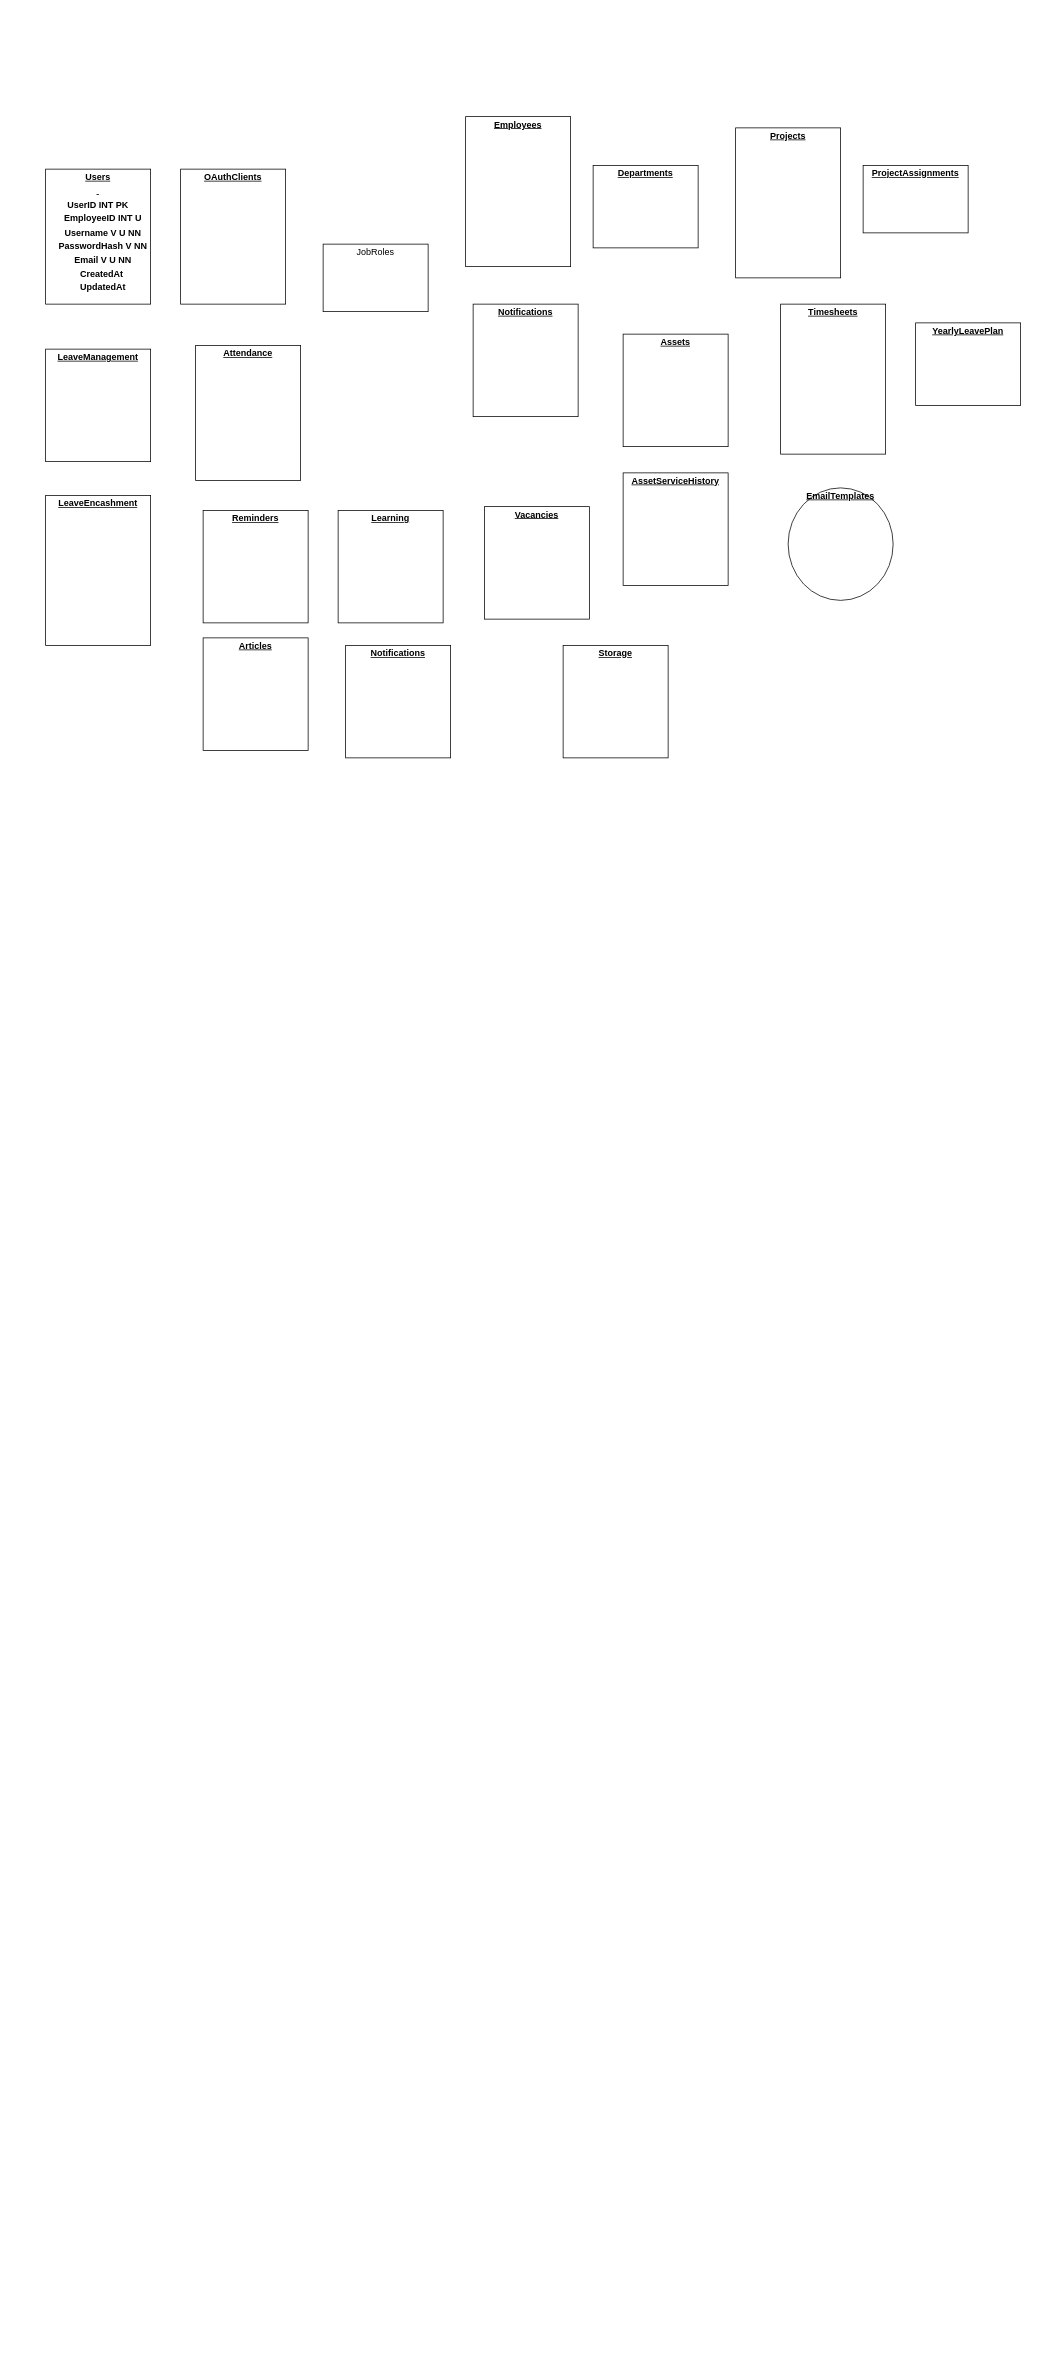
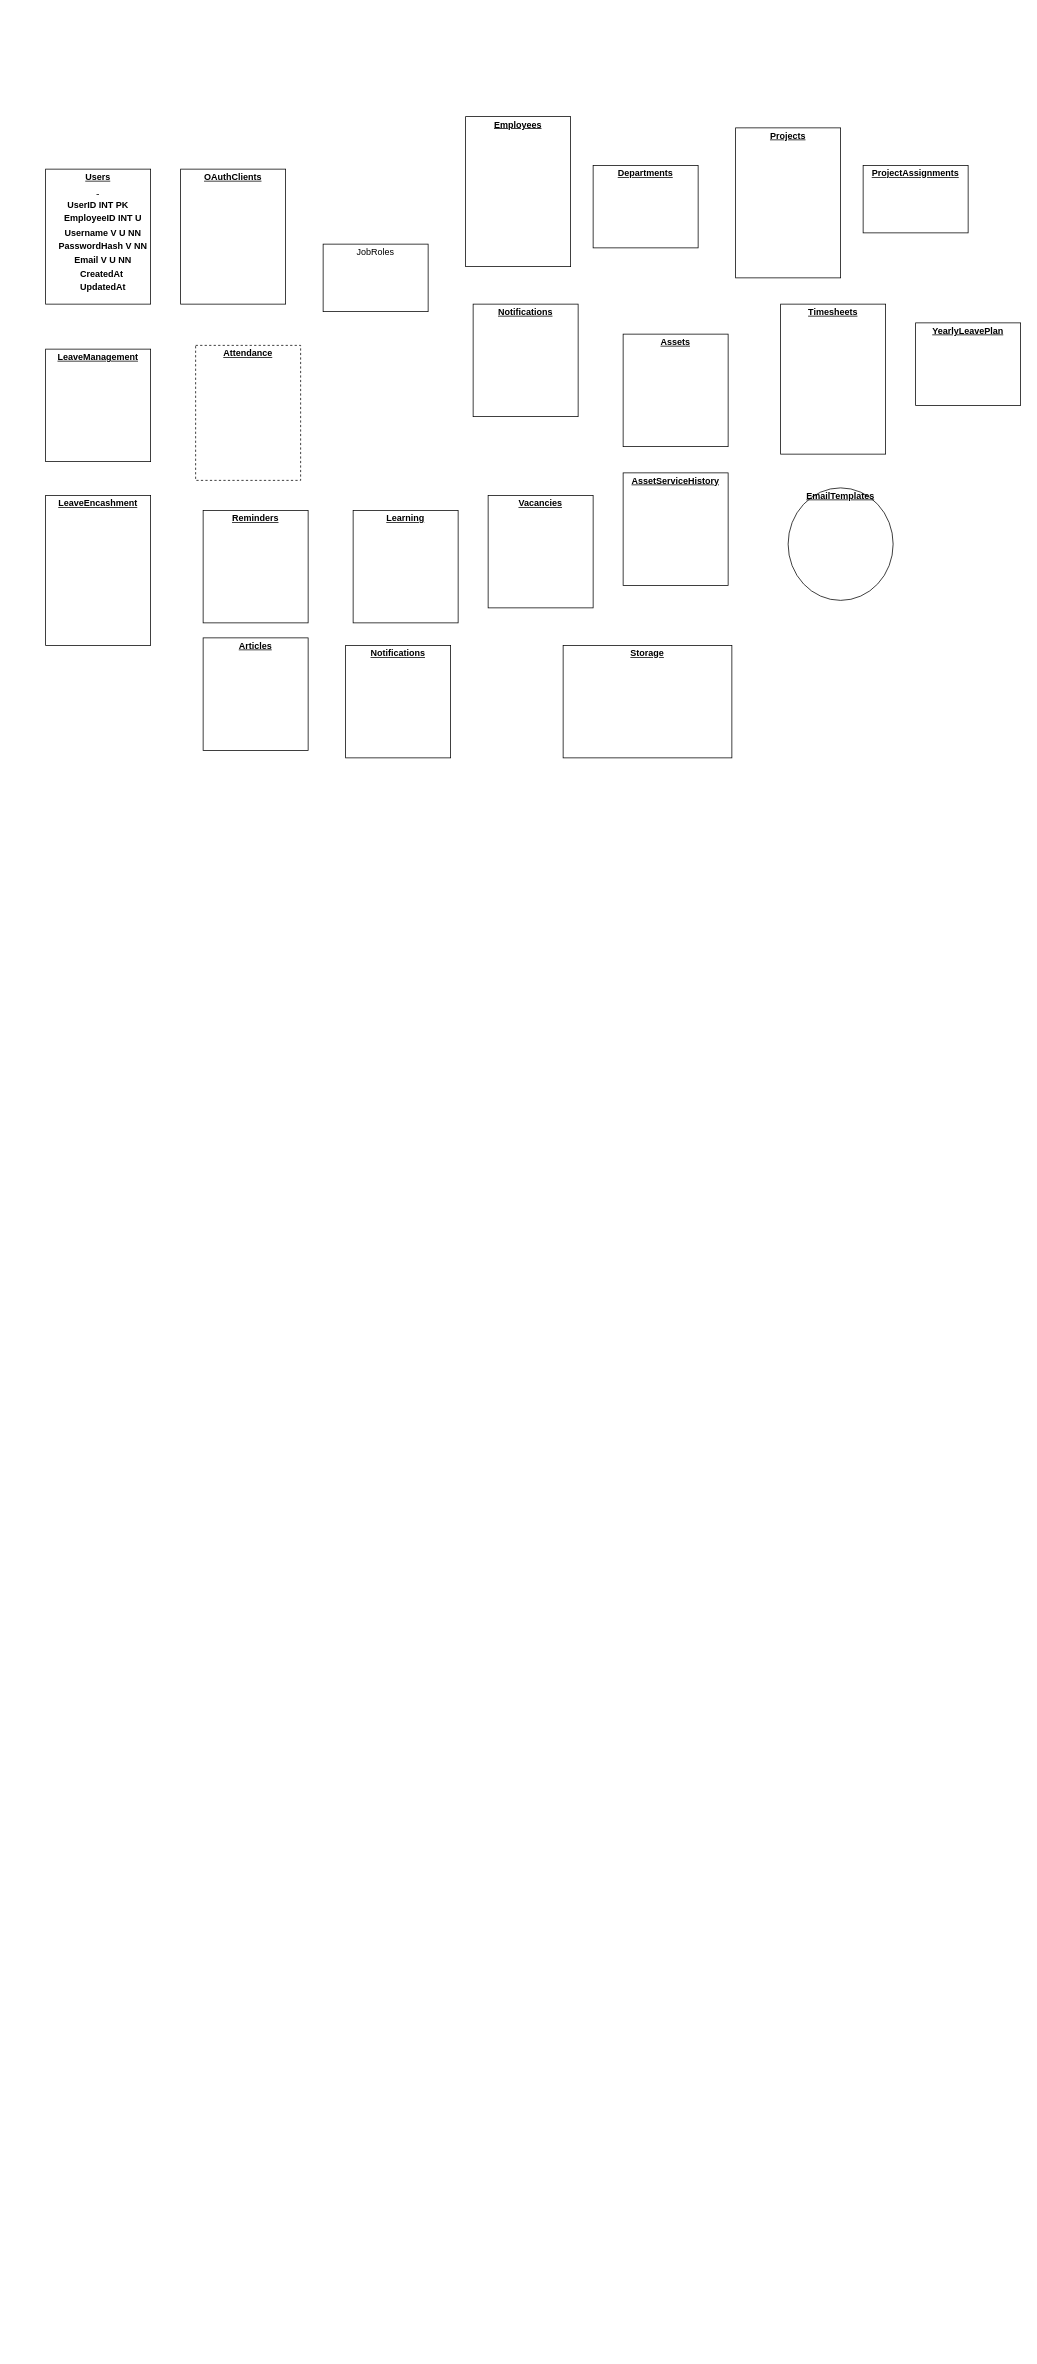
  <mxCell id="0" />
  <mxCell id="1" parent="0" />
  <mxCell id="2" value="&lt;p style=&quot;margin: 4px 0px 0px; text-align: center;&quot;&gt;&lt;b&gt;&lt;u&gt;Users&lt;/u&gt;&lt;/b&gt;&lt;br&gt;&lt;/p&gt;&lt;p style=&quot;margin: 4px 0px 0px; text-align: center;&quot;&gt;&lt;b&gt;&lt;u&gt;&amp;nbsp;&lt;/u&gt;&lt;/b&gt;&lt;/p&gt;&lt;p style=&quot;margin: 4px 0px 0px; text-align: center;&quot;&gt;&lt;b&gt;UserID INT PK&lt;/b&gt;&lt;/p&gt;&lt;p style=&quot;margin: 4px 0px 0px; text-align: center;&quot;&gt;&lt;b&gt;&amp;nbsp; &amp;nbsp; EmployeeID INT U&lt;/b&gt;&lt;/p&gt;&lt;p style=&quot;margin: 4px 0px 0px; text-align: center;&quot;&gt;&lt;b&gt;&amp;nbsp; &amp;nbsp; Username V U NN&lt;/b&gt;&lt;/p&gt;&lt;p style=&quot;margin: 4px 0px 0px; text-align: center;&quot;&gt;&lt;b&gt;&amp;nbsp; &amp;nbsp; PasswordHash V NN&lt;/b&gt;&lt;/p&gt;&lt;p style=&quot;margin: 4px 0px 0px; text-align: center;&quot;&gt;&lt;b&gt;&amp;nbsp; &amp;nbsp; Email V U NN&lt;/b&gt;&lt;/p&gt;&lt;p style=&quot;margin: 4px 0px 0px; text-align: center;&quot;&gt;&lt;b&gt;&amp;nbsp; &amp;nbsp; CreatedAt&amp;nbsp;&lt;/b&gt;&lt;/p&gt;&lt;p style=&quot;margin: 4px 0px 0px; text-align: center;&quot;&gt;&lt;/p&gt;&lt;p style=&quot;margin: 4px 0px 0px; text-align: center;&quot;&gt;&lt;b&gt;&amp;nbsp; &amp;nbsp; UpdatedAt&lt;/b&gt;&lt;/p&gt;" style="verticalAlign=top;align=left;overflow=fill;fontSize=12;fontFamily=Helvetica;html=1;rounded=0;shadow=0;comic=0;labelBackgroundColor=none;strokeWidth=1" parent="1" vertex="1"><mxGeometry x="60" y="225" width="140" height="180" as="geometry" /></mxCell>
  <mxCell id="3" value="&lt;p style=&quot;margin: 4px 0px 0px; text-align: center;&quot;&gt;&lt;b&gt;&lt;u&gt;LeaveManagement&lt;/u&gt;&lt;/b&gt;&lt;br&gt;&lt;/p&gt;" style="verticalAlign=top;align=left;overflow=fill;fontSize=12;fontFamily=Helvetica;html=1;rounded=0;shadow=0;comic=0;labelBackgroundColor=none;strokeWidth=1" parent="1" vertex="1"><mxGeometry x="60" y="465" width="140" height="150" as="geometry" /></mxCell>
  <mxCell id="4" value="&lt;p style=&quot;margin: 4px 0px 0px; text-align: center;&quot;&gt;&lt;b&gt;&lt;u&gt;OAuthClients&lt;/u&gt;&lt;/b&gt;&lt;br&gt;&lt;/p&gt;" style="verticalAlign=top;align=left;overflow=fill;fontSize=12;fontFamily=Helvetica;html=1;rounded=0;shadow=0;comic=0;labelBackgroundColor=none;strokeWidth=1" parent="1" vertex="1"><mxGeometry x="240" y="225" width="140" height="180" as="geometry" /></mxCell>
  <mxCell id="5" value="&lt;p style=&quot;margin: 4px 0px 0px; text-align: center;&quot;&gt;&lt;b&gt;&lt;u&gt;LeaveEncashment&lt;/u&gt;&lt;/b&gt;&lt;br&gt;&lt;/p&gt;" style="verticalAlign=top;align=left;overflow=fill;fontSize=12;fontFamily=Helvetica;html=1;rounded=0;shadow=0;comic=0;labelBackgroundColor=none;strokeWidth=1" parent="1" vertex="1"><mxGeometry x="60" y="660" width="140" height="200" as="geometry" /></mxCell>
  <mxCell id="6" value="&lt;p style=&quot;margin: 4px 0px 0px; text-align: center;&quot;&gt;JobRoles&lt;br&gt;&lt;/p&gt;" style="verticalAlign=top;align=left;overflow=fill;fontSize=12;fontFamily=Helvetica;html=1;rounded=0;shadow=0;comic=0;labelBackgroundColor=none;strokeWidth=1" parent="1" vertex="1"><mxGeometry x="430" y="325" width="140" height="90" as="geometry" /></mxCell>
- <mxCell id="7" value="&lt;p style=&quot;margin: 4px 0px 0px; text-align: center;&quot;&gt;&lt;b&gt;&lt;u&gt;Attendance&lt;/u&gt;&lt;/b&gt;&lt;br&gt;&lt;/p&gt;" style="verticalAlign=top;align=left;overflow=fill;fontSize=12;fontFamily=Helvetica;html=1;rounded=0;shadow=0;comic=0;labelBackgroundColor=none;strokeWidth=1" parent="1" vertex="1"><mxGeometry x="260" y="460" width="140" height="180" as="geometry" /></mxCell>
+ <mxCell id="7" value="&lt;p style=&quot;margin: 4px 0px 0px; text-align: center;&quot;&gt;&lt;b&gt;&lt;u&gt;Attendance&lt;/u&gt;&lt;/b&gt;&lt;br&gt;&lt;/p&gt;" style="verticalAlign=top;align=left;overflow=fill;fontSize=12;fontFamily=Helvetica;html=1;rounded=0;shadow=0;comic=0;labelBackgroundColor=none;strokeWidth=1;dashed=1;" parent="1" vertex="1"><mxGeometry x="260" y="460" width="140" height="180" as="geometry" /></mxCell>
  <mxCell id="8" value="&lt;p style=&quot;margin: 4px 0px 0px; text-align: center;&quot;&gt;&lt;b&gt;&lt;u&gt;Employees&lt;/u&gt;&lt;/b&gt;&lt;br&gt;&lt;/p&gt;" style="verticalAlign=top;align=left;overflow=fill;fontSize=12;fontFamily=Helvetica;html=1;rounded=0;shadow=0;comic=0;labelBackgroundColor=none;strokeWidth=1" parent="1" vertex="1"><mxGeometry x="620" y="155" width="140" height="200" as="geometry" /></mxCell>
  <mxCell id="9" value="&lt;p style=&quot;margin: 4px 0px 0px; text-align: center;&quot;&gt;&lt;b&gt;&lt;u&gt;Timesheets&lt;/u&gt;&lt;/b&gt;&lt;br&gt;&lt;/p&gt;" style="verticalAlign=top;align=left;overflow=fill;fontSize=12;fontFamily=Helvetica;html=1;rounded=0;shadow=0;comic=0;labelBackgroundColor=none;strokeWidth=1" parent="1" vertex="1"><mxGeometry x="1040" y="405" width="140" height="200" as="geometry" /></mxCell>
  <mxCell id="10" value="&lt;p style=&quot;margin: 4px 0px 0px; text-align: center;&quot;&gt;&lt;b&gt;&lt;u&gt;Notifications&lt;/u&gt;&lt;/b&gt;&lt;br&gt;&lt;/p&gt;" style="verticalAlign=top;align=left;overflow=fill;fontSize=12;fontFamily=Helvetica;html=1;rounded=0;shadow=0;comic=0;labelBackgroundColor=none;strokeWidth=1" parent="1" vertex="1"><mxGeometry x="630" y="405" width="140" height="150" as="geometry" /></mxCell>
  <mxCell id="11" value="&lt;p style=&quot;margin: 4px 0px 0px; text-align: center;&quot;&gt;&lt;b&gt;&lt;u&gt;Departments&lt;/u&gt;&lt;/b&gt;&lt;br&gt;&lt;/p&gt;" style="verticalAlign=top;align=left;overflow=fill;fontSize=12;fontFamily=Helvetica;html=1;rounded=0;shadow=0;comic=0;labelBackgroundColor=none;strokeWidth=1" parent="1" vertex="1"><mxGeometry x="790" y="220" width="140" height="110" as="geometry" /></mxCell>
  <mxCell id="12" value="&lt;p style=&quot;margin: 4px 0px 0px; text-align: center;&quot;&gt;&lt;b&gt;&lt;u&gt;ProjectAssignments&lt;/u&gt;&lt;/b&gt;&lt;br&gt;&lt;/p&gt;" style="verticalAlign=top;align=left;overflow=fill;fontSize=12;fontFamily=Helvetica;html=1;rounded=0;shadow=0;comic=0;labelBackgroundColor=none;strokeWidth=1" parent="1" vertex="1"><mxGeometry x="1150" y="220" width="140" height="90" as="geometry" /></mxCell>
  <mxCell id="13" value="&lt;p style=&quot;margin: 4px 0px 0px; text-align: center;&quot;&gt;&lt;b&gt;&lt;u&gt;YearlyLeavePlan&lt;/u&gt;&lt;/b&gt;&lt;br&gt;&lt;/p&gt;" style="verticalAlign=top;align=left;overflow=fill;fontSize=12;fontFamily=Helvetica;html=1;rounded=0;shadow=0;comic=0;labelBackgroundColor=none;strokeWidth=1" parent="1" vertex="1"><mxGeometry x="1220" y="430" width="140" height="110" as="geometry" /></mxCell>
  <mxCell id="14" value="&lt;p style=&quot;margin: 4px 0px 0px; text-align: center;&quot;&gt;&lt;b&gt;&lt;u&gt;Projects&lt;/u&gt;&lt;/b&gt;&lt;br&gt;&lt;/p&gt;" style="verticalAlign=top;align=left;overflow=fill;fontSize=12;fontFamily=Helvetica;html=1;rounded=0;shadow=0;comic=0;labelBackgroundColor=none;strokeWidth=1" parent="1" vertex="1"><mxGeometry x="980" y="170" width="140" height="200" as="geometry" /></mxCell>
  <mxCell id="15" value="&#10;  &#10;    &#10;      &#10;      &#10;      &#10;        &#10;      &#10;      &#10;        &#10;      &#10;      &#10;        &#10;      &#10;      &#10;        &#10;      &#10;      &#10;        &#10;      &#10;      &#10;        &#10;      &#10;      &#10;        &#10;      &#10;      &#10;        &#10;      &#10;      &#10;        &#10;      &#10;      &#10;        &#10;      &#10;      &#10;        &#10;      &#10;      &#10;        &#10;      &#10;      &#10;        &#10;      &#10;      &#10;        &#10;      &#10;      &#10;        &#10;      &#10;      &#10;        &#10;      &#10;      &#10;        &#10;      &#10;      &#10;        &#10;      &#10;      &#10;        &#10;      &#10;      &#10;        &#10;      &#10;      &#10;        &#10;&#10;&#10;&#10;&#10;&#10;&#10;&#10;&#10;&#10;&#10;&#10;&#10;&#10;&#10;&#10;&#10;&#10;&#10;&#10;&#10;&#10;&#10;&#10;&#10;&#10;&#10;&#10;&#10;&#10;&#10;&#10;&#10;&#10;&#10;&#10;&#10;&#10;&#10;&#10;&#10;&#10;&#10;&#10;&#10;&#10;&#10;&#10;&#10;&#10;&#10;&#10;&#10;&#10;&#10;&#10;&#10;&#10;&#10;&#10;&#10;&#10;&#10;        &#10;      &#10;      &#10;        &#10;      &#10;      &#10;        &#10;      &#10;      &#10;        &#10;      &#10;      &#10;        &#10;      &#10;      &#10;        &#10;      &#10;      &#10;        &#10;      &#10;      &#10;        &#10;      &#10;      &#10;        &#10;      &#10;      &#10;        &#10;      &#10;      &#10;        &#10;      &#10;      &#10;        &#10;      &#10;      &#10;        &#10;      &#10;      &#10;        &#10;      &#10;      &#10;        &#10;      &#10;      &#10;        &#10;      &#10;      &#10;        &#10;      &#10;      &#10;        &#10;      &#10;      &#10;        &#10;      &#10;      &#10;        &#10;      &#10;      &#10;        &#10;      &#10;      &#10;        &#10;      &#10;      &#10;        &#10;      &#10;      &#10;        &#10;      &#10;      &#10;        &#10;      &#10;      &#10;        &#10;      &#10;      &#10;        &#10;      &#10;      &#10;        &#10;      &#10;    &#10;  &#10;" style="text;whiteSpace=wrap;html=1;" vertex="1" parent="1"><mxGeometry width="30" height="3110" as="geometry" x="20" y="20" /></mxCell>
- <mxCell id="16" value="&lt;p style=&quot;margin: 4px 0px 0px; text-align: center;&quot;&gt;&lt;b&gt;&lt;u&gt;Storage&lt;/u&gt;&lt;/b&gt;&lt;br&gt;&lt;/p&gt;" style="verticalAlign=top;align=left;overflow=fill;fontSize=12;fontFamily=Helvetica;html=1;rounded=0;shadow=0;comic=0;labelBackgroundColor=none;strokeWidth=1" vertex="1" parent="1"><mxGeometry x="750" y="860" width="140" height="150" as="geometry" /></mxCell>
+ <mxCell id="16" value="&lt;p style=&quot;margin: 4px 0px 0px; text-align: center;&quot;&gt;&lt;b&gt;&lt;u&gt;Storage&lt;/u&gt;&lt;/b&gt;&lt;br&gt;&lt;/p&gt;" style="verticalAlign=top;align=left;overflow=fill;fontSize=12;fontFamily=Helvetica;html=1;rounded=0;shadow=0;comic=0;labelBackgroundColor=none;strokeWidth=1" vertex="1" parent="1"><mxGeometry x="750" y="860" width="225" height="150" as="geometry" /></mxCell>
  <mxCell id="17" value="&lt;p style=&quot;margin: 4px 0px 0px; text-align: center;&quot;&gt;&lt;b&gt;&lt;u&gt;EmailTemplates&lt;/u&gt;&lt;/b&gt;&lt;br&gt;&lt;/p&gt;" style="ellipse;verticalAlign=top;align=left;overflow=fill;fontSize=12;fontFamily=Helvetica;html=1;shadow=0;comic=0;labelBackgroundColor=none;strokeWidth=1;" vertex="1" parent="1"><mxGeometry x="1050" y="650" width="140" height="150" as="geometry" /></mxCell>
  <mxCell id="18" value="&lt;p style=&quot;margin: 4px 0px 0px; text-align: center;&quot;&gt;&lt;b&gt;&lt;u&gt;Reminders&lt;/u&gt;&lt;/b&gt;&lt;br&gt;&lt;/p&gt;" style="verticalAlign=top;align=left;overflow=fill;fontSize=12;fontFamily=Helvetica;html=1;rounded=0;shadow=0;comic=0;labelBackgroundColor=none;strokeWidth=1" vertex="1" parent="1"><mxGeometry x="270" y="680" width="140" height="150" as="geometry" /></mxCell>
- <mxCell id="19" value="&lt;p style=&quot;margin: 4px 0px 0px; text-align: center;&quot;&gt;&lt;b&gt;&lt;u&gt;Vacancies&lt;/u&gt;&lt;/b&gt;&lt;br&gt;&lt;/p&gt;" style="verticalAlign=top;align=left;overflow=fill;fontSize=12;fontFamily=Helvetica;html=1;rounded=0;shadow=0;comic=0;labelBackgroundColor=none;strokeWidth=1" vertex="1" parent="1"><mxGeometry x="645" y="675" width="140" height="150" as="geometry" /></mxCell>
+ <mxCell id="19" value="&lt;p style=&quot;margin: 4px 0px 0px; text-align: center;&quot;&gt;&lt;b&gt;&lt;u&gt;Vacancies&lt;/u&gt;&lt;/b&gt;&lt;br&gt;&lt;/p&gt;" style="verticalAlign=top;align=left;overflow=fill;fontSize=12;fontFamily=Helvetica;html=1;rounded=0;shadow=0;comic=0;labelBackgroundColor=none;strokeWidth=1" vertex="1" parent="1"><mxGeometry x="650" y="660" width="140" height="150" as="geometry" /></mxCell>
  <mxCell id="20" value="&lt;p style=&quot;margin: 4px 0px 0px; text-align: center;&quot;&gt;&lt;b&gt;&lt;u&gt;Notifications&lt;/u&gt;&lt;/b&gt;&lt;br&gt;&lt;/p&gt;" style="verticalAlign=top;align=left;overflow=fill;fontSize=12;fontFamily=Helvetica;html=1;rounded=0;shadow=0;comic=0;labelBackgroundColor=none;strokeWidth=1" vertex="1" parent="1"><mxGeometry x="460" y="860" width="140" height="150" as="geometry" /></mxCell>
- <mxCell id="21" value="&lt;p style=&quot;margin: 4px 0px 0px; text-align: center;&quot;&gt;&lt;b&gt;&lt;u&gt;Learning&lt;/u&gt;&lt;/b&gt;&lt;br&gt;&lt;/p&gt;" style="verticalAlign=top;align=left;overflow=fill;fontSize=12;fontFamily=Helvetica;html=1;rounded=0;shadow=0;comic=0;labelBackgroundColor=none;strokeWidth=1" vertex="1" parent="1"><mxGeometry x="450" y="680" width="140" height="150" as="geometry" /></mxCell>
+ <mxCell id="21" value="&lt;p style=&quot;margin: 4px 0px 0px; text-align: center;&quot;&gt;&lt;b&gt;&lt;u&gt;Learning&lt;/u&gt;&lt;/b&gt;&lt;br&gt;&lt;/p&gt;" style="verticalAlign=top;align=left;overflow=fill;fontSize=12;fontFamily=Helvetica;html=1;rounded=0;shadow=0;comic=0;labelBackgroundColor=none;strokeWidth=1" vertex="1" parent="1"><mxGeometry x="470" y="680" width="140" height="150" as="geometry" /></mxCell>
  <mxCell id="22" value="&lt;p style=&quot;margin: 4px 0px 0px; text-align: center;&quot;&gt;&lt;b&gt;&lt;u&gt;Articles&lt;/u&gt;&lt;/b&gt;&lt;br&gt;&lt;/p&gt;" style="verticalAlign=top;align=left;overflow=fill;fontSize=12;fontFamily=Helvetica;html=1;rounded=0;shadow=0;comic=0;labelBackgroundColor=none;strokeWidth=1" vertex="1" parent="1"><mxGeometry x="270" y="850" width="140" height="150" as="geometry" /></mxCell>
  <mxCell id="23" value="&lt;p style=&quot;margin: 4px 0px 0px; text-align: center;&quot;&gt;&lt;b&gt;&lt;u&gt;Assets&lt;/u&gt;&lt;/b&gt;&lt;br&gt;&lt;/p&gt;" style="verticalAlign=top;align=left;overflow=fill;fontSize=12;fontFamily=Helvetica;html=1;rounded=0;shadow=0;comic=0;labelBackgroundColor=none;strokeWidth=1" vertex="1" parent="1"><mxGeometry x="830" y="445" width="140" height="150" as="geometry" /></mxCell>
  <mxCell id="24" value="&lt;p style=&quot;margin: 4px 0px 0px; text-align: center;&quot;&gt;&lt;b&gt;&lt;u&gt;AssetServiceHistory&lt;/u&gt;&lt;/b&gt;&lt;br&gt;&lt;/p&gt;" style="verticalAlign=top;align=left;overflow=fill;fontSize=12;fontFamily=Helvetica;html=1;rounded=0;shadow=0;comic=0;labelBackgroundColor=none;strokeWidth=1" vertex="1" parent="1"><mxGeometry x="830" y="630" width="140" height="150" as="geometry" /></mxCell>
